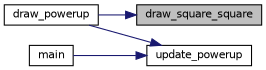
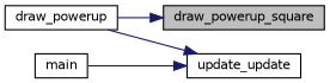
  digraph {
    rankdir=RL
    node [color=black fillcolor=white fontname=Helvetica fontsize=10 shape=record style=filled]
    edge [color=midnightblue dir=back fontname=Helvetica fontsize=10 labelfontname=Helvetica labelfontsize=10 style=solid]
-   n1 [fillcolor=grey75 fontcolor=black height=0.2 label=draw_square_square width=0.4]
+   n1 [fillcolor=grey75 fontcolor=black height=0.2 label=draw_powerup_square width=0.4]
    n2 [height=0.2 label=draw_powerup width=0.4]
-   n3 [height=0.2 label=update_powerup width=0.4]
+   n3 [height=0.2 label=update_update width=0.4]
    n4 [height=0.2 label=main width=0.4]
    n1 -> n2
    n3 -> n2
    n3 -> n4
  }
